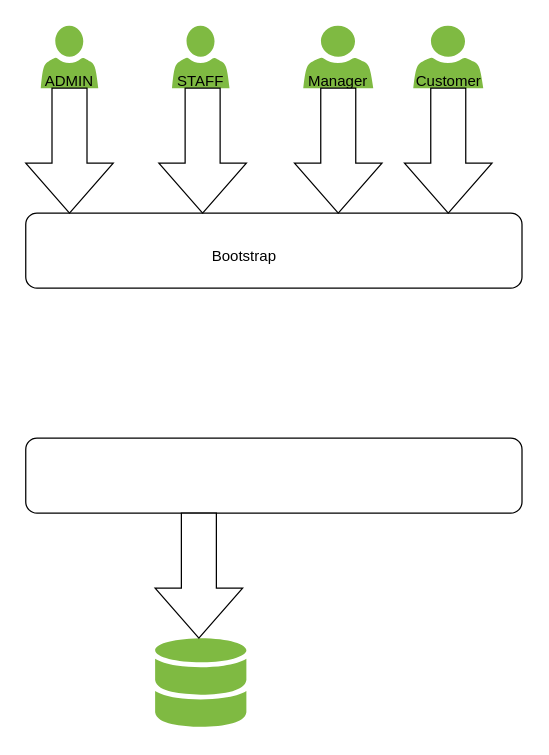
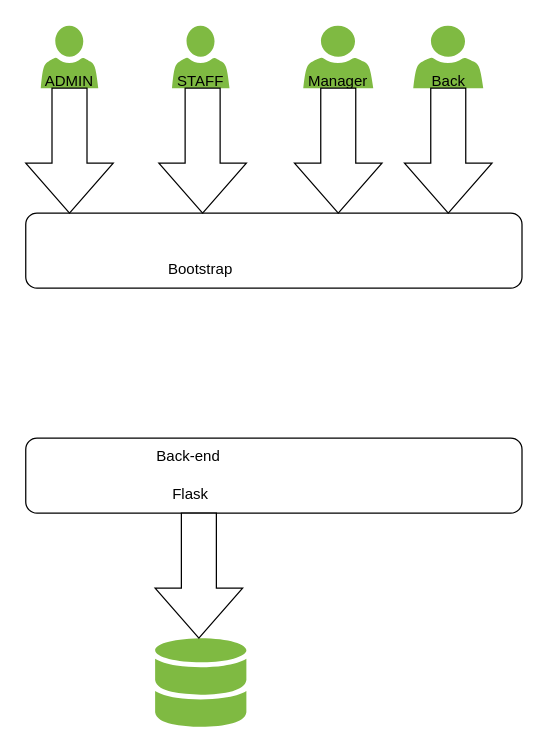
  <mxCell id="0" />
  <mxCell id="1" parent="0" />
  <mxCell id="2" value="" style="sketch=0;pointerEvents=1;shadow=0;dashed=0;html=1;strokeColor=none;labelPosition=center;verticalLabelPosition=bottom;verticalAlign=top;outlineConnect=0;align=center;shape=mxgraph.office.users.user;fillColor=#7FBA42;" vertex="1" parent="1"><mxGeometry x="32" y="20" width="46" height="50" as="geometry" /></mxCell>
  <mxCell id="3" value="" style="sketch=0;pointerEvents=1;shadow=0;dashed=0;html=1;strokeColor=none;labelPosition=center;verticalLabelPosition=bottom;verticalAlign=top;outlineConnect=0;align=center;shape=mxgraph.office.users.user;fillColor=#7FBA42;" vertex="1" parent="1"><mxGeometry x="137" y="20" width="46" height="50" as="geometry" /></mxCell>
  <mxCell id="4" value="" style="sketch=0;pointerEvents=1;shadow=0;dashed=0;html=1;strokeColor=none;labelPosition=center;verticalLabelPosition=bottom;verticalAlign=top;outlineConnect=0;align=center;shape=mxgraph.office.users.user;fillColor=#7FBA42;" vertex="1" parent="1"><mxGeometry x="242" y="20" width="56" height="50" as="geometry" /></mxCell>
  <mxCell id="5" value="" style="rounded=1;whiteSpace=wrap;html=1;strokeColor=default;" vertex="1" parent="1"><mxGeometry x="20" y="170" width="397" height="60" as="geometry" /></mxCell>
  <mxCell id="6" value="" style="rounded=1;whiteSpace=wrap;html=1;strokeColor=default;" vertex="1" parent="1"><mxGeometry x="20" y="350" width="397" height="60" as="geometry" /></mxCell>
  <mxCell id="7" value="" style="sketch=0;shadow=0;dashed=0;html=1;strokeColor=none;labelPosition=center;verticalLabelPosition=bottom;verticalAlign=top;outlineConnect=0;align=center;shape=mxgraph.office.databases.database_mini_2;fillColor=#7FBA42;" vertex="1" parent="1"><mxGeometry x="123.5" y="510" width="73" height="72" as="geometry" /></mxCell>
  <mxCell id="8" value="" style="html=1;shadow=0;dashed=0;align=center;verticalAlign=middle;shape=mxgraph.arrows2.arrow;dy=0.6;dx=40;flipH=1;notch=0;direction=south;" vertex="1" parent="1"><mxGeometry x="123.5" y="410" width="70" height="100" as="geometry" /></mxCell>
- <mxCell id="9" value="Bootstrap" style="text;html=1;align=center;verticalAlign=middle;whiteSpace=wrap;rounded=0;" vertex="1" parent="1"><mxGeometry x="85" y="190" width="220" height="30" as="geometry" /></mxCell>
+ <mxCell id="9" value="Bootstrap" style="text;html=1;align=center;verticalAlign=middle;whiteSpace=wrap;rounded=0;" vertex="1" parent="1"><mxGeometry x="50" y="200" width="220" height="30" as="geometry" /></mxCell>
+ <mxCell id="10" value="Back-end&amp;nbsp;" style="text;html=1;align=center;verticalAlign=middle;whiteSpace=wrap;rounded=0;" vertex="1" parent="1"><mxGeometry x="57" y="350" width="190" height="30" as="geometry" /></mxCell>
+ <mxCell id="11" value="Flask" style="text;html=1;align=center;verticalAlign=middle;whiteSpace=wrap;rounded=0;" vertex="1" parent="1"><mxGeometry x="72" y="380" width="160" height="30" as="geometry" /></mxCell>
  <mxCell id="12" value="ADMIN" style="text;html=1;align=center;verticalAlign=middle;whiteSpace=wrap;rounded=0;" vertex="1" parent="1"><mxGeometry x="25" y="50" width="60" height="30" as="geometry" /></mxCell>
  <mxCell id="13" value="STAFF" style="text;html=1;align=center;verticalAlign=middle;whiteSpace=wrap;rounded=0;" vertex="1" parent="1"><mxGeometry x="130" y="50" width="60" height="30" as="geometry" /></mxCell>
  <mxCell id="14" value="Manager" style="text;html=1;align=center;verticalAlign=middle;whiteSpace=wrap;rounded=0;" vertex="1" parent="1"><mxGeometry x="240" y="50" width="60" height="30" as="geometry" /></mxCell>
  <mxCell id="15" value="" style="html=1;shadow=0;dashed=0;align=center;verticalAlign=middle;shape=mxgraph.arrows2.arrow;dy=0.6;dx=40;direction=south;notch=0;" vertex="1" parent="1"><mxGeometry x="20" y="70" width="70" height="100" as="geometry" /></mxCell>
  <mxCell id="16" value="" style="html=1;shadow=0;dashed=0;align=center;verticalAlign=middle;shape=mxgraph.arrows2.arrow;dy=0.6;dx=40;direction=south;notch=0;" vertex="1" parent="1"><mxGeometry x="126.5" y="70" width="70" height="100" as="geometry" /></mxCell>
  <mxCell id="17" value="" style="html=1;shadow=0;dashed=0;align=center;verticalAlign=middle;shape=mxgraph.arrows2.arrow;dy=0.6;dx=40;direction=south;notch=0;" vertex="1" parent="1"><mxGeometry x="235" y="70" width="70" height="100" as="geometry" /></mxCell>
  <mxCell id="18" value="" style="sketch=0;pointerEvents=1;shadow=0;dashed=0;html=1;strokeColor=none;labelPosition=center;verticalLabelPosition=bottom;verticalAlign=top;outlineConnect=0;align=center;shape=mxgraph.office.users.user;fillColor=#7FBA42;" vertex="1" parent="1"><mxGeometry x="330" y="20" width="56" height="50" as="geometry" /></mxCell>
- <mxCell id="19" value="Customer" style="text;html=1;align=center;verticalAlign=middle;whiteSpace=wrap;rounded=0;" vertex="1" parent="1"><mxGeometry x="330" y="50" width="57" height="30" as="geometry" /></mxCell>
+ <mxCell id="19" value="Back" style="text;html=1;align=center;verticalAlign=middle;whiteSpace=wrap;rounded=0;" vertex="1" parent="1"><mxGeometry x="330" y="50" width="57" height="30" as="geometry" /></mxCell>
  <mxCell id="20" value="" style="html=1;shadow=0;dashed=0;align=center;verticalAlign=middle;shape=mxgraph.arrows2.arrow;dy=0.6;dx=40;direction=south;notch=0;" vertex="1" parent="1"><mxGeometry x="323" y="70" width="70" height="100" as="geometry" /></mxCell>
